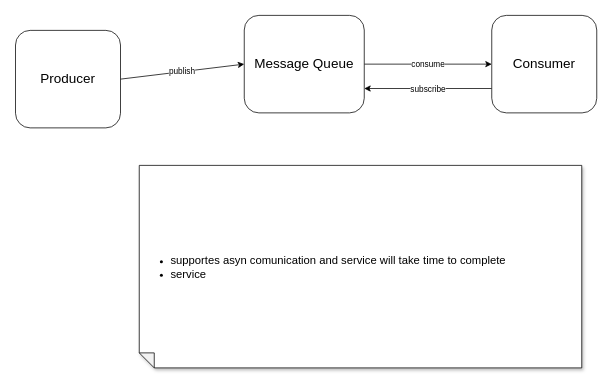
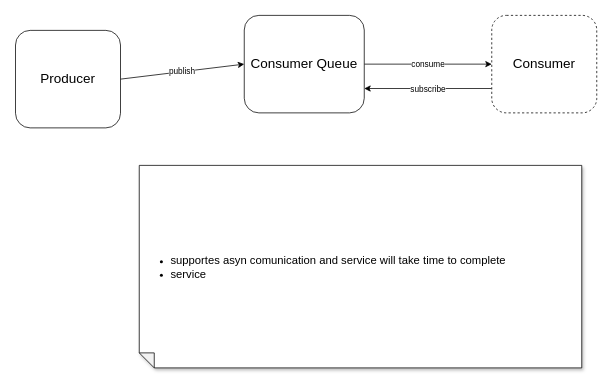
  <mxCell id="0" />
  <mxCell id="1" parent="0" />
  <mxCell id="2" value="publish" style="edgeStyle=none;html=1;exitX=1;exitY=0.5;exitDx=0;exitDy=0;entryX=0;entryY=0.5;entryDx=0;entryDy=0;" edge="1" parent="1" source="3" target="5"><mxGeometry relative="1" as="geometry" /></mxCell>
  <mxCell id="3" value="&lt;font style=&quot;font-size: 18px;&quot;&gt;Producer&lt;/font&gt;" style="rounded=1;whiteSpace=wrap;html=1;strokeWidth=1;" parent="1" vertex="1"><mxGeometry x="20" y="40" width="140" height="130" as="geometry" /></mxCell>
  <mxCell id="4" value="consume" style="edgeStyle=none;html=1;entryX=0;entryY=0.5;entryDx=0;entryDy=0;" edge="1" parent="1" source="5" target="7"><mxGeometry relative="1" as="geometry" /></mxCell>
- <mxCell id="5" value="&lt;span style=&quot;font-size: 18px;&quot;&gt;Message Queue&lt;/span&gt;" style="rounded=1;whiteSpace=wrap;html=1;strokeWidth=1;" parent="1" vertex="1"><mxGeometry x="325" y="20" width="160" height="130" as="geometry" /></mxCell>
+ <mxCell id="5" value="&lt;span style=&quot;font-size: 18px;&quot;&gt;Consumer Queue&lt;/span&gt;" style="rounded=1;whiteSpace=wrap;html=1;strokeWidth=1;" parent="1" vertex="1"><mxGeometry x="325" y="20" width="160" height="130" as="geometry" /></mxCell>
  <mxCell id="6" value="subscribe" style="edgeStyle=none;html=1;exitX=0;exitY=0.75;exitDx=0;exitDy=0;entryX=1;entryY=0.75;entryDx=0;entryDy=0;" edge="1" parent="1" source="7" target="5"><mxGeometry relative="1" as="geometry" /></mxCell>
- <mxCell id="7" value="&lt;font style=&quot;font-size: 18px;&quot;&gt;Consumer&lt;/font&gt;" style="rounded=1;whiteSpace=wrap;html=1;strokeWidth=1;" parent="1" vertex="1"><mxGeometry x="655" y="20" width="140" height="130" as="geometry" /></mxCell>
+ <mxCell id="7" value="&lt;font style=&quot;font-size: 18px;&quot;&gt;Consumer&lt;/font&gt;" style="rounded=1;whiteSpace=wrap;html=1;strokeWidth=1;dashed=1;" parent="1" vertex="1"><mxGeometry x="655" y="20" width="140" height="130" as="geometry" /></mxCell>
  <mxCell id="8" value="&lt;div style=&quot;text-align: justify;&quot;&gt;&lt;ul&gt;&lt;li&gt;&lt;span style=&quot;background-color: initial;&quot;&gt;&lt;font style=&quot;font-size: 15px;&quot;&gt;supportes asyn comunication and service will take time to complete&lt;/font&gt;&lt;/span&gt;&lt;/li&gt;&lt;li&gt;&lt;span style=&quot;background-color: initial;&quot;&gt;&lt;font style=&quot;font-size: 15px;&quot;&gt;service&amp;nbsp;&lt;/font&gt;&lt;/span&gt;&lt;/li&gt;&lt;/ul&gt;&lt;/div&gt;" style="shape=note;whiteSpace=wrap;html=1;backgroundOutline=1;darkOpacity=0.05;fillStyle=solid;direction=west;gradientDirection=north;shadow=1;size=20;pointerEvents=1;align=left;" vertex="1" parent="1"><mxGeometry x="185" y="220" width="590" height="270" as="geometry" /></mxCell>
